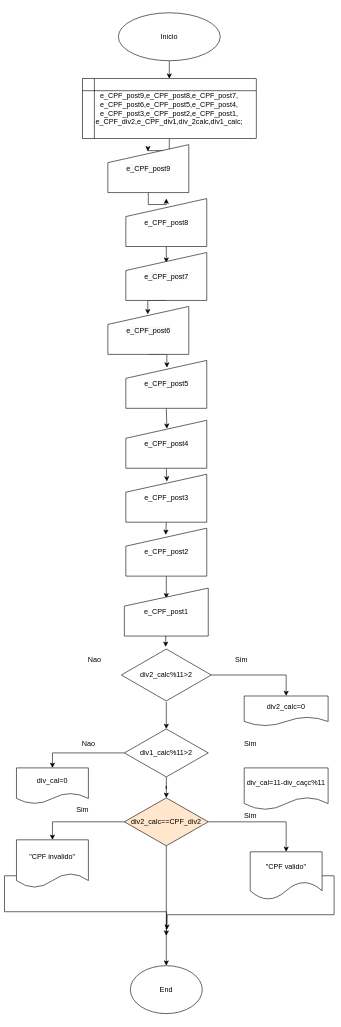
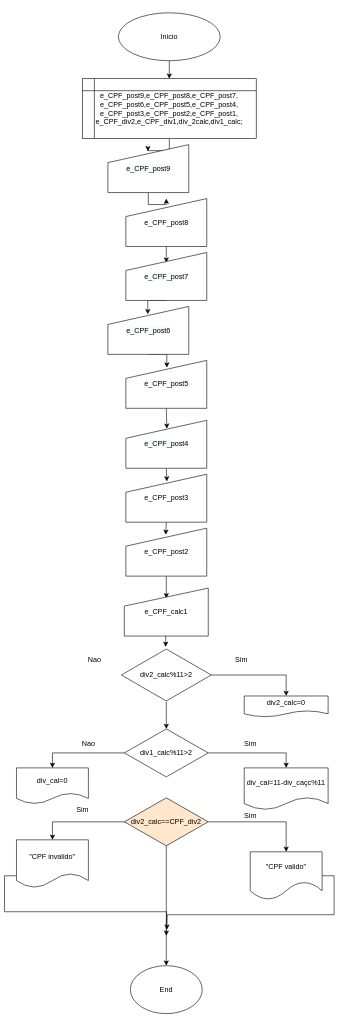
  <mxCell id="0" />
  <mxCell id="1" parent="0" />
  <mxCell id="2" style="edgeStyle=orthogonalEdgeStyle;rounded=0;orthogonalLoop=1;jettySize=auto;html=1;exitX=0.5;exitY=1;exitDx=0;exitDy=0;entryX=0.5;entryY=0;entryDx=0;entryDy=0;" edge="1" parent="1" source="3" target="5"><mxGeometry relative="1" as="geometry" /></mxCell>
  <mxCell id="3" value="Inicio" style="ellipse;whiteSpace=wrap;html=1;" vertex="1" parent="1"><mxGeometry x="190" width="170" height="80" as="geometry" y="20" /></mxCell>
  <mxCell id="4" style="edgeStyle=orthogonalEdgeStyle;rounded=0;orthogonalLoop=1;jettySize=auto;html=1;exitX=0.5;exitY=1;exitDx=0;exitDy=0;entryX=0.493;entryY=0.138;entryDx=0;entryDy=0;entryPerimeter=0;" edge="1" parent="1" source="5" target="7"><mxGeometry relative="1" as="geometry" /></mxCell>
  <mxCell id="5" value="e_CPF_post9,e_CPF_post8,e_CPF_post7,&lt;br&gt;e_CPF_post6,e_CPF_post5,e_CPF_post4,&lt;br&gt;e_CPF_post3,e_CPF_post2,e_CPF_post1,&lt;br&gt;e_CPF_div2,e_CPF_div1,div_2calc,div1_calc;" style="shape=internalStorage;whiteSpace=wrap;html=1;backgroundOutline=1;" vertex="1" parent="1"><mxGeometry x="130" y="130" width="290" height="100" as="geometry" /></mxCell>
  <mxCell id="6" style="edgeStyle=orthogonalEdgeStyle;rounded=0;orthogonalLoop=1;jettySize=auto;html=1;exitX=0.5;exitY=1;exitDx=0;exitDy=0;" edge="1" parent="1" source="7" target="15"><mxGeometry relative="1" as="geometry" /></mxCell>
  <mxCell id="7" value="&#10;&#10;&lt;span style=&quot;color: rgb(0, 0, 0); font-family: helvetica; font-size: 12px; font-style: normal; font-weight: 400; letter-spacing: normal; text-align: center; text-indent: 0px; text-transform: none; word-spacing: 0px; background-color: rgb(248, 249, 250); display: inline; float: none;&quot;&gt;e_CPF_post9&lt;/span&gt;&#10;&#10;" style="shape=manualInput;whiteSpace=wrap;html=1;" vertex="1" parent="1"><mxGeometry x="172.5" y="240" width="135" height="80" as="geometry" /></mxCell>
  <mxCell id="8" style="edgeStyle=orthogonalEdgeStyle;rounded=0;orthogonalLoop=1;jettySize=auto;html=1;exitX=0.5;exitY=1;exitDx=0;exitDy=0;entryX=0.5;entryY=0.213;entryDx=0;entryDy=0;entryPerimeter=0;" edge="1" parent="1" source="9" target="23"><mxGeometry relative="1" as="geometry" /></mxCell>
  <mxCell id="9" value="e_CPF_post2" style="shape=manualInput;whiteSpace=wrap;html=1;" vertex="1" parent="1"><mxGeometry x="202.5" y="880" width="135" height="80" as="geometry" /></mxCell>
  <mxCell id="10" style="edgeStyle=orthogonalEdgeStyle;rounded=0;orthogonalLoop=1;jettySize=auto;html=1;exitX=0.5;exitY=1;exitDx=0;exitDy=0;entryX=0.507;entryY=0.15;entryDx=0;entryDy=0;entryPerimeter=0;" edge="1" parent="1" source="11" target="17"><mxGeometry relative="1" as="geometry" /></mxCell>
  <mxCell id="11" value="&#10;&#10;&lt;span style=&quot;color: rgb(0, 0, 0); font-family: helvetica; font-size: 12px; font-style: normal; font-weight: 400; letter-spacing: normal; text-align: center; text-indent: 0px; text-transform: none; word-spacing: 0px; background-color: rgb(248, 249, 250); display: inline; float: none;&quot;&gt;e_CPF_post6&lt;/span&gt;&#10;&#10;" style="shape=manualInput;whiteSpace=wrap;html=1;" vertex="1" parent="1"><mxGeometry x="172.5" y="510" width="135" height="80" as="geometry" /></mxCell>
  <mxCell id="12" style="edgeStyle=orthogonalEdgeStyle;rounded=0;orthogonalLoop=1;jettySize=auto;html=1;exitX=0.5;exitY=1;exitDx=0;exitDy=0;entryX=0.507;entryY=0.15;entryDx=0;entryDy=0;entryPerimeter=0;" edge="1" parent="1" source="13" target="21"><mxGeometry relative="1" as="geometry" /></mxCell>
  <mxCell id="13" value="&#10;&#10;&lt;span style=&quot;color: rgb(0, 0, 0); font-family: helvetica; font-size: 12px; font-style: normal; font-weight: 400; letter-spacing: normal; text-align: center; text-indent: 0px; text-transform: none; word-spacing: 0px; background-color: rgb(248, 249, 250); display: inline; float: none;&quot;&gt;e_CPF_post4&lt;/span&gt;&#10;&#10;" style="shape=manualInput;whiteSpace=wrap;html=1;" vertex="1" parent="1"><mxGeometry x="202.5" y="700" width="135" height="80" as="geometry" /></mxCell>
  <mxCell id="14" style="edgeStyle=orthogonalEdgeStyle;rounded=0;orthogonalLoop=1;jettySize=auto;html=1;exitX=0.5;exitY=1;exitDx=0;exitDy=0;entryX=0.5;entryY=0.213;entryDx=0;entryDy=0;entryPerimeter=0;" edge="1" parent="1" source="15" target="19"><mxGeometry relative="1" as="geometry" /></mxCell>
  <mxCell id="15" value="&lt;span&gt;e_CPF_post8&lt;/span&gt;" style="shape=manualInput;whiteSpace=wrap;html=1;" vertex="1" parent="1"><mxGeometry x="202.5" y="330" width="135" height="80" as="geometry" /></mxCell>
  <mxCell id="16" style="edgeStyle=orthogonalEdgeStyle;rounded=0;orthogonalLoop=1;jettySize=auto;html=1;exitX=0.5;exitY=1;exitDx=0;exitDy=0;entryX=0.507;entryY=0.175;entryDx=0;entryDy=0;entryPerimeter=0;" edge="1" parent="1" source="17" target="13"><mxGeometry relative="1" as="geometry" /></mxCell>
  <mxCell id="17" value="&#10;&#10;&lt;span style=&quot;color: rgb(0, 0, 0); font-family: helvetica; font-size: 12px; font-style: normal; font-weight: 400; letter-spacing: normal; text-align: center; text-indent: 0px; text-transform: none; word-spacing: 0px; background-color: rgb(248, 249, 250); display: inline; float: none;&quot;&gt;e_CPF_post5&lt;/span&gt;&#10;&#10;" style="shape=manualInput;whiteSpace=wrap;html=1;" vertex="1" parent="1"><mxGeometry x="202.5" y="600" width="135" height="80" as="geometry" /></mxCell>
  <mxCell id="18" style="edgeStyle=orthogonalEdgeStyle;rounded=0;orthogonalLoop=1;jettySize=auto;html=1;exitX=0.5;exitY=1;exitDx=0;exitDy=0;entryX=0.493;entryY=0.163;entryDx=0;entryDy=0;entryPerimeter=0;" edge="1" parent="1" source="19" target="11"><mxGeometry relative="1" as="geometry" /></mxCell>
  <mxCell id="19" value="&#10;&#10;&lt;span style=&quot;color: rgb(0, 0, 0); font-family: helvetica; font-size: 12px; font-style: normal; font-weight: 400; letter-spacing: normal; text-align: center; text-indent: 0px; text-transform: none; word-spacing: 0px; background-color: rgb(248, 249, 250); display: inline; float: none;&quot;&gt;e_CPF_post7&lt;/span&gt;&#10;&#10;" style="shape=manualInput;whiteSpace=wrap;html=1;" vertex="1" parent="1"><mxGeometry x="202.5" y="420" width="135" height="80" as="geometry" /></mxCell>
  <mxCell id="20" style="edgeStyle=orthogonalEdgeStyle;rounded=0;orthogonalLoop=1;jettySize=auto;html=1;exitX=0.5;exitY=1;exitDx=0;exitDy=0;entryX=0.493;entryY=0.138;entryDx=0;entryDy=0;entryPerimeter=0;" edge="1" parent="1" source="21" target="9"><mxGeometry relative="1" as="geometry" /></mxCell>
  <mxCell id="21" value="e_CPF_post3" style="shape=manualInput;whiteSpace=wrap;html=1;" vertex="1" parent="1"><mxGeometry x="202.5" y="790" width="135" height="80" as="geometry" /></mxCell>
  <mxCell id="22" style="edgeStyle=orthogonalEdgeStyle;rounded=0;orthogonalLoop=1;jettySize=auto;html=1;exitX=0.5;exitY=1;exitDx=0;exitDy=0;entryX=0.493;entryY=-0.022;entryDx=0;entryDy=0;entryPerimeter=0;" edge="1" parent="1" source="23" target="26"><mxGeometry relative="1" as="geometry" /></mxCell>
- <mxCell id="23" value="e_CPF_post1" style="shape=manualInput;whiteSpace=wrap;html=1;" vertex="1" parent="1"><mxGeometry x="200" y="980" width="140" height="80" as="geometry" /></mxCell>
+ <mxCell id="23" value="e_CPF_calc1" style="shape=manualInput;whiteSpace=wrap;html=1;" vertex="1" parent="1"><mxGeometry x="200" y="980" width="140" height="80" as="geometry" /></mxCell>
  <mxCell id="24" style="edgeStyle=orthogonalEdgeStyle;rounded=0;orthogonalLoop=1;jettySize=auto;html=1;entryX=0.5;entryY=0;entryDx=0;entryDy=0;" edge="1" parent="1" source="26" target="27"><mxGeometry relative="1" as="geometry" /></mxCell>
  <mxCell id="25" style="edgeStyle=orthogonalEdgeStyle;rounded=0;orthogonalLoop=1;jettySize=auto;html=1;" edge="1" parent="1" source="26" target="33"><mxGeometry relative="1" as="geometry" /></mxCell>
  <mxCell id="26" value="div2_calc%11&amp;gt;2" style="html=1;whiteSpace=wrap;aspect=fixed;shape=isoRectangle;" vertex="1" parent="1"><mxGeometry x="195" y="1080" width="150" height="90" as="geometry" /></mxCell>
- <mxCell id="27" value="div2_calc=0" style="shape=document;whiteSpace=wrap;html=1;boundedLbl=1;" vertex="1" parent="1"><mxGeometry x="400" y="1160" width="140" height="50" as="geometry" /></mxCell>
+ <mxCell id="27" value="div2_calc=0" style="shape=document;whiteSpace=wrap;html=1;boundedLbl=1;" vertex="1" parent="1"><mxGeometry x="400" y="1160" width="140" height="35" as="geometry" /></mxCell>
  <mxCell id="28" value="Sim" style="text;html=1;align=center;verticalAlign=middle;resizable=0;points=[];autosize=1;" vertex="1" parent="1"><mxGeometry x="375" y="1090" width="40" height="20" as="geometry" /></mxCell>
  <mxCell id="29" value="Nao" style="text;html=1;align=center;verticalAlign=middle;resizable=0;points=[];autosize=1;" vertex="1" parent="1"><mxGeometry x="130" y="1090" width="40" height="20" as="geometry" /></mxCell>
+ <mxCell id="30" style="edgeStyle=orthogonalEdgeStyle;rounded=0;orthogonalLoop=1;jettySize=auto;html=1;entryX=0.5;entryY=0;entryDx=0;entryDy=0;" edge="1" parent="1" source="33" target="34"><mxGeometry relative="1" as="geometry" /></mxCell>
  <mxCell id="31" style="edgeStyle=orthogonalEdgeStyle;rounded=0;orthogonalLoop=1;jettySize=auto;html=1;entryX=0.5;entryY=0;entryDx=0;entryDy=0;" edge="1" parent="1" source="33" target="35"><mxGeometry relative="1" as="geometry" /></mxCell>
- <mxCell id="32" style="edgeStyle=orthogonalEdgeStyle;rounded=0;orthogonalLoop=1;jettySize=auto;html=1;entryX=0.5;entryY=0;entryDx=0;entryDy=0;" edge="1" parent="1" source="33" target="41"><mxGeometry relative="1" as="geometry" /></mxCell>
  <mxCell id="33" value="div1_calc%11&amp;gt;2" style="rhombus;whiteSpace=wrap;html=1;" vertex="1" parent="1"><mxGeometry x="200" y="1215" width="140" height="80" as="geometry" /></mxCell>
  <mxCell id="34" value="div_cal=11-div_caçc%11" style="shape=document;whiteSpace=wrap;html=1;boundedLbl=1;" vertex="1" parent="1"><mxGeometry x="400" y="1280" width="140" height="70" as="geometry" /></mxCell>
  <mxCell id="35" value="div_cal=0" style="shape=document;whiteSpace=wrap;html=1;boundedLbl=1;" vertex="1" parent="1"><mxGeometry x="20" y="1280" width="120" height="60" as="geometry" /></mxCell>
  <mxCell id="36" value="Sim" style="text;html=1;align=center;verticalAlign=middle;resizable=0;points=[];autosize=1;" vertex="1" parent="1"><mxGeometry x="390" y="1230" width="40" height="20" as="geometry" /></mxCell>
  <mxCell id="37" value="Nao" style="text;html=1;align=center;verticalAlign=middle;resizable=0;points=[];autosize=1;" vertex="1" parent="1"><mxGeometry x="120" y="1230" width="40" height="20" as="geometry" /></mxCell>
  <mxCell id="38" style="edgeStyle=orthogonalEdgeStyle;rounded=0;orthogonalLoop=1;jettySize=auto;html=1;entryX=0.5;entryY=0;entryDx=0;entryDy=0;" edge="1" parent="1" source="41" target="45"><mxGeometry relative="1" as="geometry" /></mxCell>
  <mxCell id="39" style="edgeStyle=orthogonalEdgeStyle;rounded=0;orthogonalLoop=1;jettySize=auto;html=1;entryX=0.5;entryY=0;entryDx=0;entryDy=0;" edge="1" parent="1" source="41" target="43"><mxGeometry relative="1" as="geometry" /></mxCell>
  <mxCell id="40" style="edgeStyle=orthogonalEdgeStyle;rounded=0;orthogonalLoop=1;jettySize=auto;html=1;" edge="1" parent="1" source="41"><mxGeometry relative="1" as="geometry"><mxPoint x="270" y="1610" as="targetPoint" /></mxGeometry></mxCell>
  <mxCell id="41" value="div2_calc==CPF_div2" style="rhombus;whiteSpace=wrap;html=1;fillColor=#ffe6cc;" vertex="1" parent="1"><mxGeometry x="200" y="1330" width="140" height="80" as="geometry" /></mxCell>
  <mxCell id="42" style="edgeStyle=orthogonalEdgeStyle;rounded=0;orthogonalLoop=1;jettySize=auto;html=1;exitX=0;exitY=0.75;exitDx=0;exitDy=0;" edge="1" parent="1" source="43"><mxGeometry relative="1" as="geometry"><mxPoint x="270" y="1560" as="targetPoint" /></mxGeometry></mxCell>
  <mxCell id="43" value="&quot;CPF invalido&quot;" style="shape=document;whiteSpace=wrap;html=1;boundedLbl=1;" vertex="1" parent="1"><mxGeometry x="20" y="1400" width="120" height="80" as="geometry" /></mxCell>
  <mxCell id="44" style="edgeStyle=orthogonalEdgeStyle;rounded=0;orthogonalLoop=1;jettySize=auto;html=1;exitX=1;exitY=0.5;exitDx=0;exitDy=0;" edge="1" parent="1" source="45"><mxGeometry relative="1" as="geometry"><mxPoint x="271" y="1550" as="targetPoint" /></mxGeometry></mxCell>
  <mxCell id="45" value="&quot;CPF valido&quot;" style="shape=document;whiteSpace=wrap;html=1;boundedLbl=1;size=0.375;" vertex="1" parent="1"><mxGeometry x="410" y="1420" width="120" height="80" as="geometry" /></mxCell>
  <mxCell id="46" value="Sim" style="text;html=1;align=center;verticalAlign=middle;resizable=0;points=[];autosize=1;" vertex="1" parent="1"><mxGeometry x="110" y="1340" width="40" height="20" as="geometry" /></mxCell>
  <mxCell id="47" value="Sim" style="text;html=1;align=center;verticalAlign=middle;resizable=0;points=[];autosize=1;" vertex="1" parent="1"><mxGeometry x="390" y="1350" width="40" height="20" as="geometry" /></mxCell>
  <mxCell id="48" value="End" style="ellipse;whiteSpace=wrap;html=1;" vertex="1" parent="1"><mxGeometry x="210" y="1610" width="120" height="80" as="geometry" /></mxCell>
